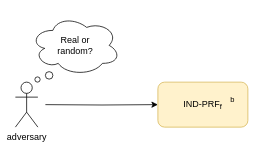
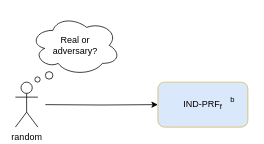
  <mxCell id="0" />
  <mxCell id="1" parent="0" />
  <mxCell id="2" style="edgeStyle=orthogonalEdgeStyle;rounded=0;orthogonalLoop=1;jettySize=auto;html=1;exitX=0;exitY=0.5;exitDx=0;exitDy=0;entryX=0;entryY=0.5;entryDx=0;entryDy=0;" edge="1" parent="1" target="3"><mxGeometry relative="1" as="geometry"><mxPoint x="60" y="139" as="sourcePoint" /></mxGeometry></mxCell>
- <mxCell id="3" value="IND-PRF&lt;sub&gt;f&lt;/sub&gt;" style="rounded=1;whiteSpace=wrap;html=1;fillColor=#fff2cc;strokeColor=#d6b656;" vertex="1" parent="1"><mxGeometry x="210" y="109" width="120" height="60" as="geometry" /></mxCell>
+ <mxCell id="3" value="IND-PRF&lt;sub&gt;f&lt;/sub&gt;" style="rounded=1;whiteSpace=wrap;html=1;fillColor=#dae8fc;strokeColor=#d6b656;" vertex="1" parent="1"><mxGeometry x="210" y="109" width="120" height="60" as="geometry" /></mxCell>
  <mxCell id="4" value="&lt;font style=&quot;font-size: 10px&quot;&gt;b&lt;/font&gt;" style="text;html=1;resizable=0;points=[];autosize=1;align=left;verticalAlign=top;spacingTop=-4;fillColor=none;strokeColor=none;" vertex="1" parent="1"><mxGeometry x="305" y="122" width="20" height="20" as="geometry" /></mxCell>
- <mxCell id="5" value="adversary" style="shape=umlActor;verticalLabelPosition=bottom;labelBackgroundColor=#ffffff;verticalAlign=top;html=1;outlineConnect=0;" vertex="1" parent="1"><mxGeometry x="20" y="109" width="30" height="60" as="geometry" /></mxCell>
- <mxCell id="6" value="Real or &lt;br&gt;random?" style="ellipse;shape=cloud;whiteSpace=wrap;html=1;fillColor=none;" vertex="1" parent="1"><mxGeometry x="40" y="20" width="120" height="80" as="geometry" /></mxCell>
+ <mxCell id="5" value="random" style="shape=umlActor;verticalLabelPosition=bottom;labelBackgroundColor=#ffffff;verticalAlign=top;html=1;outlineConnect=0;" vertex="1" parent="1"><mxGeometry x="20" y="109" width="30" height="60" as="geometry" /></mxCell>
+ <mxCell id="6" value="Real or &lt;br&gt;adversary?" style="ellipse;shape=cloud;whiteSpace=wrap;html=1;fillColor=none;" vertex="1" parent="1"><mxGeometry x="40" y="20" width="120" height="80" as="geometry" /></mxCell>
  <mxCell id="7" value="" style="ellipse;whiteSpace=wrap;html=1;fillColor=none;" vertex="1" parent="1"><mxGeometry x="60" y="95" width="10" height="10" as="geometry" /></mxCell>
  <mxCell id="8" value="" style="ellipse;whiteSpace=wrap;html=1;fillColor=none;" vertex="1" parent="1"><mxGeometry x="46" y="102" width="7" height="7" as="geometry" /></mxCell>
